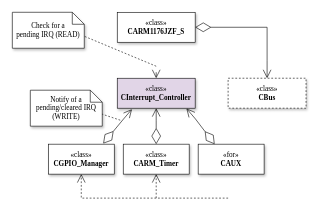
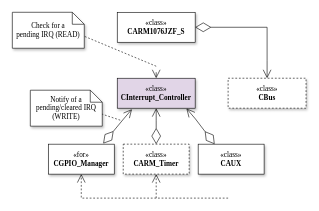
  <mxCell id="0" />
  <mxCell id="1" parent="0" />
  <mxCell id="2" value="«class»&lt;br&gt;&lt;b&gt;CInterrupt_Controller&lt;/b&gt;" style="html=1;whiteSpace=wrap;fontFamily=Computer Modern;shadow=1;fillColor=#e1d5e7;" parent="1" vertex="1"><mxGeometry x="195" y="130" width="130" height="50" as="geometry" /></mxCell>
- <mxCell id="3" value="«class»&lt;br&gt;&lt;b&gt;CARM1176JZF_S&lt;/b&gt;" style="html=1;whiteSpace=wrap;fontFamily=Computer Modern;shadow=1;" parent="1" vertex="1"><mxGeometry x="195" y="20" width="130" height="50" as="geometry" /></mxCell>
- <mxCell id="4" value="«class»&lt;br&gt;&lt;b&gt;CGPIO_Manager&lt;/b&gt;" style="html=1;whiteSpace=wrap;fontFamily=Computer Modern;shadow=1;" parent="1" vertex="1"><mxGeometry x="80" y="240" width="110" height="50" as="geometry" /></mxCell>
- <mxCell id="5" value="«class»&lt;br&gt;&lt;b&gt;CARM_Timer&lt;/b&gt;" style="html=1;whiteSpace=wrap;fontFamily=Computer Modern;shadow=1;" parent="1" vertex="1"><mxGeometry x="205" y="240" width="110" height="50" as="geometry" /></mxCell>
- <mxCell id="6" value="«for»&lt;br&gt;&lt;b&gt;CAUX&lt;/b&gt;" style="html=1;whiteSpace=wrap;fontFamily=Computer Modern;shadow=1;" parent="1" vertex="1"><mxGeometry x="330" y="240" width="110" height="50" as="geometry" /></mxCell>
+ <mxCell id="3" value="«class»&lt;br&gt;&lt;b&gt;CARM1076JZF_S&lt;/b&gt;" style="html=1;whiteSpace=wrap;fontFamily=Computer Modern;shadow=1;" parent="1" vertex="1"><mxGeometry x="195" y="20" width="130" height="50" as="geometry" /></mxCell>
+ <mxCell id="4" value="«for»&lt;br&gt;&lt;b&gt;CGPIO_Manager&lt;/b&gt;" style="html=1;whiteSpace=wrap;fontFamily=Computer Modern;shadow=1;" parent="1" vertex="1"><mxGeometry x="80" y="240" width="110" height="50" as="geometry" /></mxCell>
+ <mxCell id="5" value="«class»&lt;br&gt;&lt;b&gt;CARM_Timer&lt;/b&gt;" style="html=1;whiteSpace=wrap;fontFamily=Computer Modern;shadow=1;dashed=1;" parent="1" vertex="1"><mxGeometry x="205" y="240" width="110" height="50" as="geometry" /></mxCell>
+ <mxCell id="6" value="«class»&lt;br&gt;&lt;b&gt;CAUX&lt;/b&gt;" style="html=1;whiteSpace=wrap;fontFamily=Computer Modern;shadow=1;" parent="1" vertex="1"><mxGeometry x="330" y="240" width="110" height="50" as="geometry" /></mxCell>
  <mxCell id="7" value="" style="endArrow=open;endFill=1;endSize=12;html=1;rounded=0;" parent="1" target="2" edge="1"><mxGeometry width="160" relative="1" as="geometry"><mxPoint x="260" y="120" as="sourcePoint" /><mxPoint x="370" y="190" as="targetPoint" /></mxGeometry></mxCell>
  <mxCell id="8" value="" style="endArrow=diamondThin;endFill=0;endSize=24;html=1;rounded=0;" parent="1" target="5" edge="1"><mxGeometry width="160" relative="1" as="geometry"><mxPoint x="260" y="200" as="sourcePoint" /><mxPoint x="173" y="240" as="targetPoint" /></mxGeometry></mxCell>
  <mxCell id="9" value="" style="endArrow=open;endFill=1;endSize=12;html=1;rounded=0;entryX=0.5;entryY=1;entryDx=0;entryDy=0;" parent="1" target="2" edge="1"><mxGeometry width="160" relative="1" as="geometry"><mxPoint x="260" y="200" as="sourcePoint" /><mxPoint x="430" y="195" as="targetPoint" /></mxGeometry></mxCell>
  <mxCell id="10" value="" style="group;rotation=45;" parent="1" vertex="1" connectable="0"><mxGeometry x="194.54" y="170" height="70" as="geometry" /></mxCell>
  <mxCell id="11" value="" style="endArrow=diamondThin;endFill=0;endSize=24;html=1;rounded=0;entryX=0.833;entryY=-0.021;entryDx=0;entryDy=0;entryPerimeter=0;" parent="10" target="4" edge="1"><mxGeometry width="160" relative="1" as="geometry"><mxPoint x="11" y="28" as="sourcePoint" /><mxPoint x="-17" y="60.667" as="targetPoint" /></mxGeometry></mxCell>
  <mxCell id="12" value="" style="endArrow=open;endFill=1;endSize=12;html=1;rounded=0;entryX=0.5;entryY=1;entryDx=0;entryDy=0;" parent="10" edge="1"><mxGeometry width="160" relative="1" as="geometry"><mxPoint x="11" y="28" as="sourcePoint" /><mxPoint x="25" y="11.667" as="targetPoint" /></mxGeometry></mxCell>
  <mxCell id="13" value="" style="group;rotation=-40;" parent="1" vertex="1" connectable="0"><mxGeometry x="335.5" y="169.6" height="81.61" as="geometry" /></mxCell>
  <mxCell id="14" value="" style="endArrow=diamondThin;endFill=0;endSize=24;html=1;rounded=0;entryX=0.25;entryY=0;entryDx=0;entryDy=0;" parent="13" target="6" edge="1"><mxGeometry width="160" relative="1" as="geometry"><mxPoint x="-10" y="28.369" as="sourcePoint" /><mxPoint x="20" y="64.511" as="targetPoint" /></mxGeometry></mxCell>
  <mxCell id="15" value="" style="endArrow=open;endFill=1;endSize=12;html=1;rounded=0;entryX=0.5;entryY=1;entryDx=0;entryDy=0;" parent="13" edge="1"><mxGeometry width="160" relative="1" as="geometry"><mxPoint x="-10" y="28.369" as="sourcePoint" /><mxPoint x="-25" y="10.881" as="targetPoint" /></mxGeometry></mxCell>
  <mxCell id="16" value="Notify of a &lt;br&gt;pending/cleared IRQ&lt;br&gt;(WRITE)" style="shape=note;size=20;whiteSpace=wrap;html=1;fontFamily=Computer Modern;shadow=1;" parent="1" vertex="1"><mxGeometry x="50" y="150" width="120" height="60" as="geometry" /></mxCell>
  <mxCell id="17" value="" style="endArrow=none;dashed=1;html=1;rounded=0;entryX=0;entryY=0;entryDx=120;entryDy=40;entryPerimeter=0;" parent="1" target="16" edge="1"><mxGeometry width="50" height="50" relative="1" as="geometry"><mxPoint x="200" y="200" as="sourcePoint" /><mxPoint x="10" y="370" as="targetPoint" /></mxGeometry></mxCell>
  <mxCell id="18" value="Check for a &lt;br&gt;pending IRQ (READ)" style="shape=note;size=20;whiteSpace=wrap;html=1;fontFamily=Computer Modern;shadow=1;" parent="1" vertex="1"><mxGeometry x="20" y="20" width="120" height="60" as="geometry" /></mxCell>
  <mxCell id="19" value="" style="endArrow=none;dashed=1;html=1;rounded=0;entryX=0;entryY=0;entryDx=120;entryDy=40;entryPerimeter=0;" parent="1" target="18" edge="1"><mxGeometry width="50" height="50" relative="1" as="geometry"><mxPoint x="260" y="110" as="sourcePoint" /><mxPoint x="145" y="90" as="targetPoint" /></mxGeometry></mxCell>
  <mxCell id="20" value="«class»&lt;br&gt;&lt;b&gt;CBus&lt;/b&gt;" style="html=1;whiteSpace=wrap;fontFamily=Computer Modern;shadow=1;dashed=1;" parent="1" vertex="1"><mxGeometry x="380" y="130" width="130" height="50" as="geometry" /></mxCell>
  <mxCell id="21" value="" style="endArrow=diamondThin;endFill=0;endSize=24;html=1;rounded=0;entryX=1;entryY=0.5;entryDx=0;entryDy=0;" parent="1" target="3" edge="1"><mxGeometry width="160" relative="1" as="geometry"><mxPoint x="445" y="100" as="sourcePoint" /><mxPoint x="560" y="190" as="targetPoint" /><Array as="points"><mxPoint x="445" y="45" /></Array></mxGeometry></mxCell>
  <mxCell id="22" value="" style="endArrow=open;endSize=12;dashed=1;html=1;rounded=0;entryX=0.5;entryY=1;entryDx=0;entryDy=0;" parent="1" target="5" edge="1"><mxGeometry width="160" relative="1" as="geometry"><mxPoint x="380" y="330" as="sourcePoint" /><mxPoint x="355" y="390" as="targetPoint" /><Array as="points"><mxPoint x="260" y="330" /></Array></mxGeometry></mxCell>
  <mxCell id="23" value="" style="endArrow=open;endSize=12;dashed=1;html=1;rounded=0;entryX=0.5;entryY=1;entryDx=0;entryDy=0;" parent="1" target="4" edge="1"><mxGeometry width="160" relative="1" as="geometry"><mxPoint x="260" y="330" as="sourcePoint" /><mxPoint x="120" y="290" as="targetPoint" /><Array as="points"><mxPoint x="135" y="330" /></Array></mxGeometry></mxCell>
  <mxCell id="24" value="" style="endArrow=open;endFill=1;endSize=12;html=1;rounded=0;entryX=0.5;entryY=0;entryDx=0;entryDy=0;" parent="1" target="20" edge="1"><mxGeometry width="160" relative="1" as="geometry"><mxPoint x="445" y="100" as="sourcePoint" /><mxPoint x="600" y="120" as="targetPoint" /></mxGeometry></mxCell>
